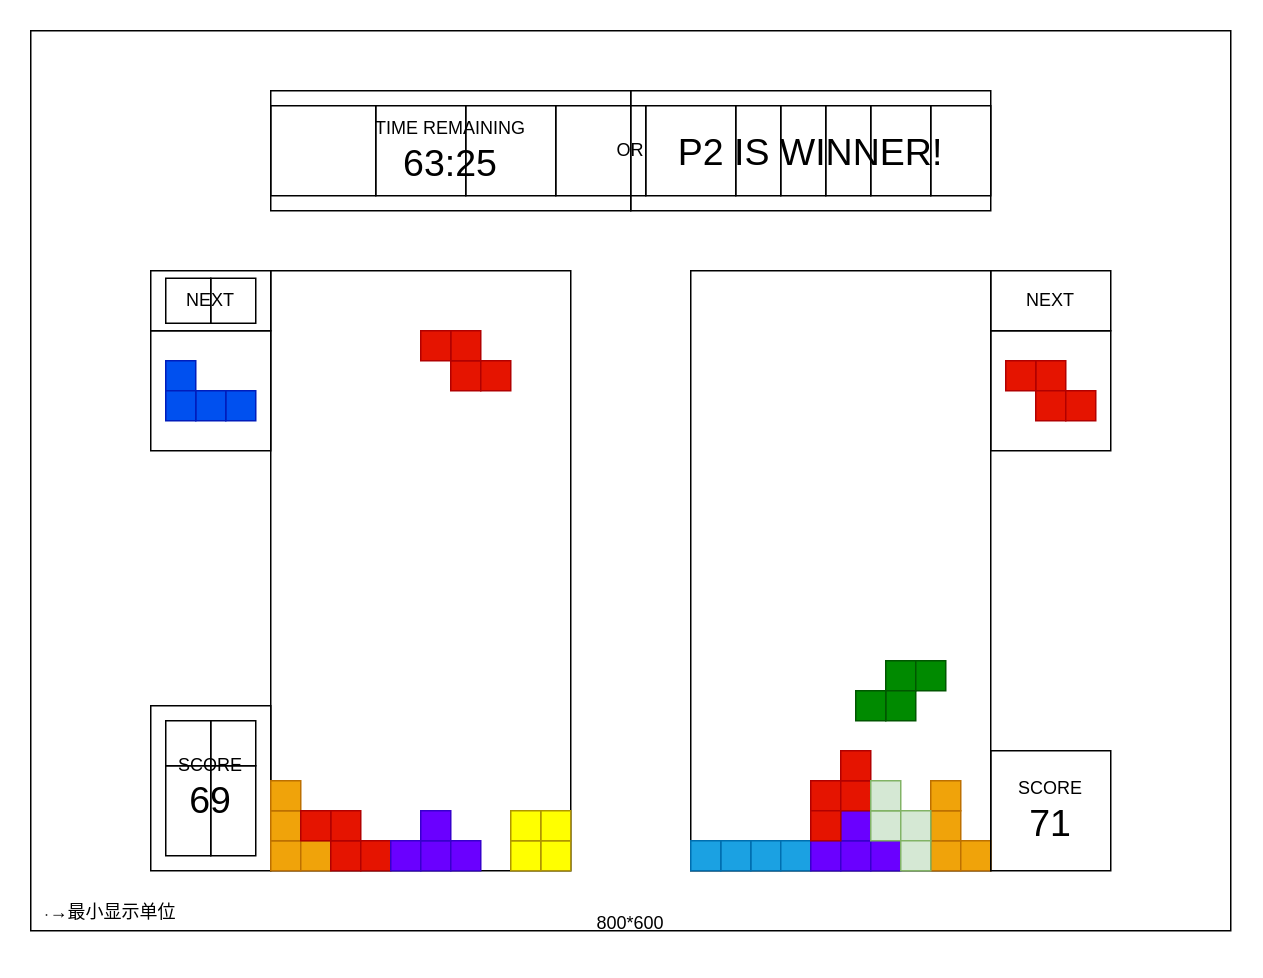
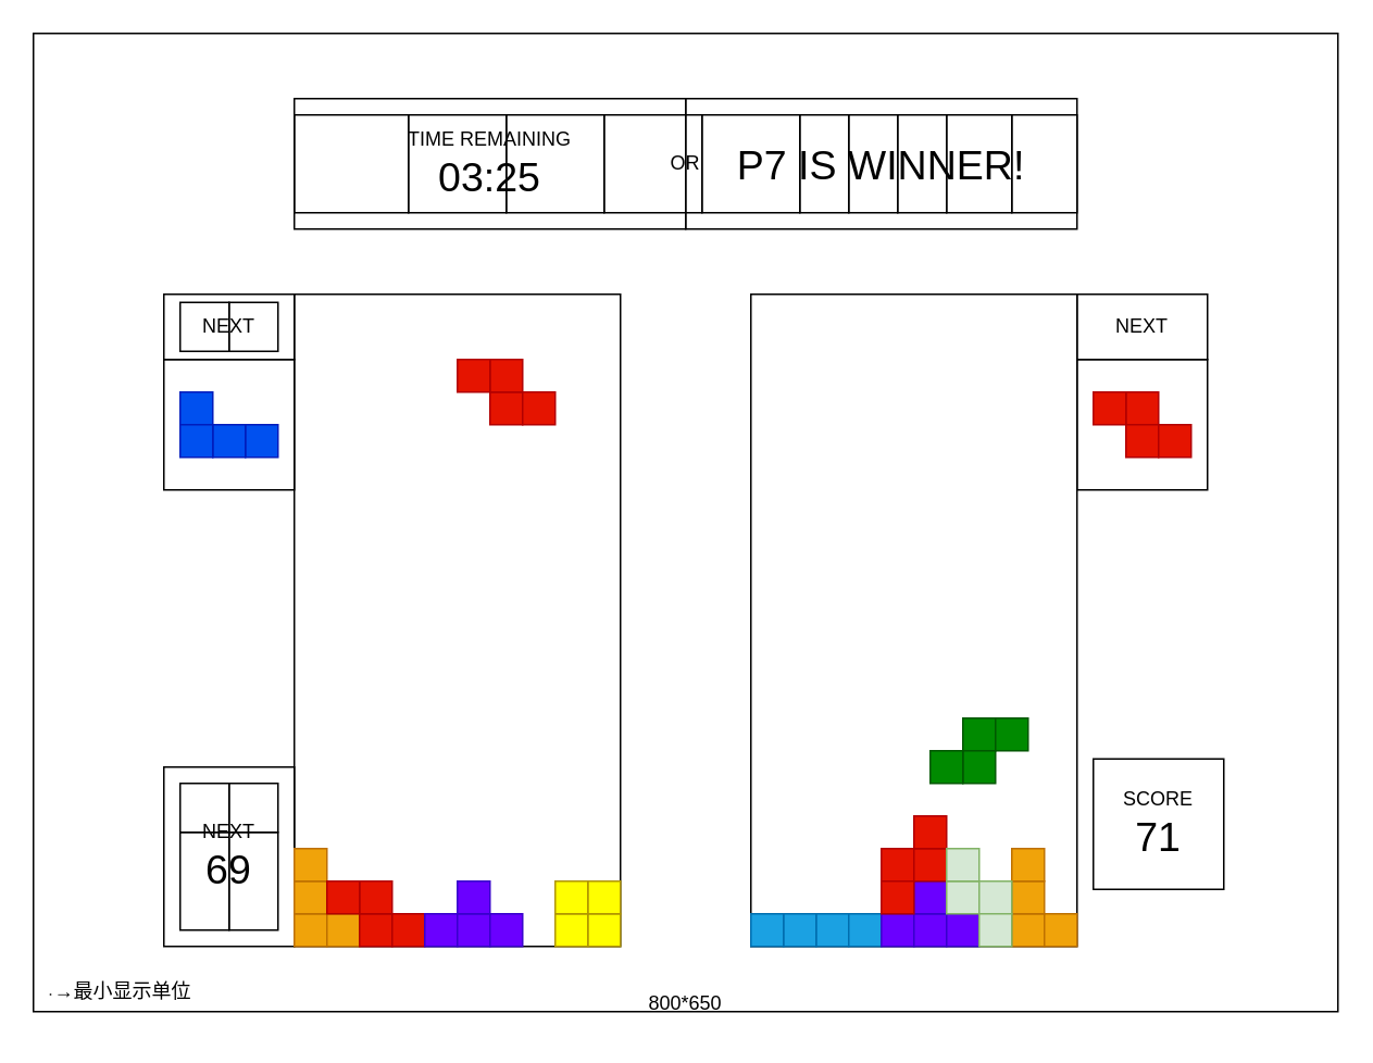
  <mxCell id="0" />
  <mxCell id="1" parent="0" />
  <mxCell id="2" value="" style="rounded=0;whiteSpace=wrap;html=1;fillColor=none;movable=0;resizable=0;rotatable=0;deletable=0;editable=0;connectable=0;" parent="1" vertex="1"><mxGeometry y="20" width="800" height="600" as="geometry" x="20" /></mxCell>
  <mxCell id="3" value="" style="rounded=0;whiteSpace=wrap;html=1;fillColor=none;movable=0;resizable=0;rotatable=0;deletable=0;editable=0;connectable=0;" parent="1" vertex="1"><mxGeometry x="460" y="180" width="200" height="400" as="geometry" /></mxCell>
  <mxCell id="4" value="" style="rounded=0;whiteSpace=wrap;html=1;fillColor=none;movable=0;resizable=0;rotatable=0;deletable=0;editable=0;connectable=0;" parent="1" vertex="1"><mxGeometry x="180" y="180" width="200" height="400" as="geometry" /></mxCell>
- <mxCell id="5" value="800*600" style="text;html=1;strokeColor=none;fillColor=none;align=center;verticalAlign=middle;whiteSpace=wrap;rounded=0;" parent="1" vertex="1"><mxGeometry x="390" y="600" width="60" height="30" as="geometry" /></mxCell>
- <mxCell id="6" value="SCORE&lt;br&gt;&lt;font style=&quot;font-size: 25px;&quot;&gt;69&lt;/font&gt;" style="rounded=0;whiteSpace=wrap;html=1;fillColor=none;movable=1;resizable=1;rotatable=1;deletable=1;editable=1;connectable=1;" parent="1" vertex="1"><mxGeometry x="100" y="470" width="80" height="110" as="geometry" /></mxCell>
+ <mxCell id="5" value="800*650" style="text;html=1;strokeColor=none;fillColor=none;align=center;verticalAlign=middle;whiteSpace=wrap;rounded=0;" parent="1" vertex="1"><mxGeometry x="390" y="600" width="60" height="30" as="geometry" /></mxCell>
+ <mxCell id="6" value="NEXT&lt;br&gt;&lt;font style=&quot;font-size: 25px;&quot;&gt;69&lt;/font&gt;" style="rounded=0;whiteSpace=wrap;html=1;fillColor=none;movable=1;resizable=1;rotatable=1;deletable=1;editable=1;connectable=1;" parent="1" vertex="1"><mxGeometry x="100" y="470" width="80" height="110" as="geometry" /></mxCell>
  <mxCell id="7" value="NEXT" style="rounded=0;whiteSpace=wrap;html=1;fillColor=none;movable=0;resizable=0;rotatable=0;deletable=0;editable=0;connectable=0;" parent="1" vertex="1"><mxGeometry x="100" y="180" width="80" height="40" as="geometry" /></mxCell>
  <mxCell id="8" value="NEXT" style="rounded=0;whiteSpace=wrap;html=1;fillColor=none;movable=0;resizable=0;rotatable=0;deletable=0;editable=0;connectable=0;" parent="1" vertex="1"><mxGeometry x="660" y="180" width="80" height="40" as="geometry" /></mxCell>
- <mxCell id="9" value="TIME REMAINING&lt;br&gt;&lt;font style=&quot;font-size: 25px;&quot;&gt;63:25&lt;/font&gt;" style="rounded=0;whiteSpace=wrap;html=1;fillColor=none;movable=1;resizable=1;rotatable=1;deletable=1;editable=1;connectable=1;" parent="1" vertex="1"><mxGeometry x="180" y="60" width="240" height="80" as="geometry" /></mxCell>
+ <mxCell id="9" value="TIME REMAINING&lt;br&gt;&lt;font style=&quot;font-size: 25px;&quot;&gt;03:25&lt;/font&gt;" style="rounded=0;whiteSpace=wrap;html=1;fillColor=none;movable=1;resizable=1;rotatable=1;deletable=1;editable=1;connectable=1;" parent="1" vertex="1"><mxGeometry x="180" y="60" width="240" height="80" as="geometry" /></mxCell>
  <mxCell id="10" value="" style="rounded=0;whiteSpace=wrap;html=1;fillColor=none;movable=1;resizable=1;rotatable=1;deletable=1;editable=1;connectable=1;" parent="1" vertex="1"><mxGeometry x="660" y="220" width="80" height="80" as="geometry" /></mxCell>
  <mxCell id="11" value="" style="rounded=0;whiteSpace=wrap;html=1;fillColor=none;movable=1;resizable=1;rotatable=1;deletable=1;editable=1;connectable=1;" parent="1" vertex="1"><mxGeometry x="100" y="220" width="80" height="80" as="geometry" /></mxCell>
  <mxCell id="12" value="" style="group" parent="1" vertex="1" connectable="0"><mxGeometry x="180" y="520" width="40" height="60" as="geometry" /></mxCell>
  <mxCell id="13" value="" style="rounded=0;whiteSpace=wrap;html=1;fillColor=#f0a30a;strokeColor=#BD7000;fontColor=#000000;" parent="12" vertex="1"><mxGeometry y="40" width="20" height="20" as="geometry" /></mxCell>
  <mxCell id="14" value="" style="rounded=0;whiteSpace=wrap;html=1;fillColor=#f0a30a;strokeColor=#BD7000;fontColor=#000000;" parent="12" vertex="1"><mxGeometry x="20" y="40" width="20" height="20" as="geometry" /></mxCell>
  <mxCell id="15" value="" style="rounded=0;whiteSpace=wrap;html=1;fillColor=#f0a30a;strokeColor=#BD7000;fontColor=#000000;" parent="12" vertex="1"><mxGeometry y="20" width="20" height="20" as="geometry" /></mxCell>
  <mxCell id="16" value="" style="rounded=0;whiteSpace=wrap;html=1;fillColor=#f0a30a;strokeColor=#BD7000;fontColor=#000000;" parent="12" vertex="1"><mxGeometry width="20" height="20" as="geometry" /></mxCell>
  <mxCell id="17" value="" style="group" parent="1" vertex="1" connectable="0"><mxGeometry x="200" y="540" width="60" height="40" as="geometry" /></mxCell>
  <mxCell id="18" value="" style="rounded=0;whiteSpace=wrap;html=1;fillColor=#e51400;strokeColor=#B20000;fontColor=#ffffff;" parent="17" vertex="1"><mxGeometry x="20" y="20" width="20" height="20" as="geometry" /></mxCell>
  <mxCell id="19" value="" style="rounded=0;whiteSpace=wrap;html=1;fillColor=#e51400;strokeColor=#B20000;fontColor=#ffffff;" parent="17" vertex="1"><mxGeometry x="40" y="20" width="20" height="20" as="geometry" /></mxCell>
  <mxCell id="20" value="" style="rounded=0;whiteSpace=wrap;html=1;fillColor=#e51400;strokeColor=#B20000;fontColor=#ffffff;" parent="17" vertex="1"><mxGeometry x="20" width="20" height="20" as="geometry" /></mxCell>
  <mxCell id="21" value="" style="rounded=0;whiteSpace=wrap;html=1;fillColor=#e51400;strokeColor=#B20000;fontColor=#ffffff;" parent="17" vertex="1"><mxGeometry width="20" height="20" as="geometry" /></mxCell>
  <mxCell id="22" value="" style="group" parent="1" vertex="1" connectable="0"><mxGeometry x="260" y="540" width="60" height="40" as="geometry" /></mxCell>
  <mxCell id="23" value="" style="rounded=0;whiteSpace=wrap;html=1;fillColor=#6a00ff;strokeColor=#3700CC;fontColor=#ffffff;" parent="22" vertex="1"><mxGeometry y="20" width="20" height="20" as="geometry" /></mxCell>
  <mxCell id="24" value="" style="rounded=0;whiteSpace=wrap;html=1;fillColor=#6a00ff;strokeColor=#3700CC;fontColor=#ffffff;" parent="22" vertex="1"><mxGeometry x="20" y="20" width="20" height="20" as="geometry" /></mxCell>
  <mxCell id="25" value="" style="rounded=0;whiteSpace=wrap;html=1;fillColor=#6a00ff;strokeColor=#3700CC;fontColor=#ffffff;" parent="22" vertex="1"><mxGeometry x="40" y="20" width="20" height="20" as="geometry" /></mxCell>
  <mxCell id="26" value="" style="rounded=0;whiteSpace=wrap;html=1;fillColor=#6a00ff;strokeColor=#3700CC;fontColor=#ffffff;" parent="22" vertex="1"><mxGeometry x="20" width="20" height="20" as="geometry" /></mxCell>
  <mxCell id="27" value="" style="group" parent="1" vertex="1" connectable="0"><mxGeometry x="340" y="540" width="40" height="40" as="geometry" /></mxCell>
  <mxCell id="28" value="" style="rounded=0;whiteSpace=wrap;html=1;fillColor=#FFFF00;strokeColor=#B09500;fontColor=#000000;" parent="27" vertex="1"><mxGeometry x="20" y="20" width="20" height="20" as="geometry" /></mxCell>
  <mxCell id="29" value="" style="rounded=0;whiteSpace=wrap;html=1;fillColor=#FFFF00;strokeColor=#B09500;fontColor=#000000;" parent="27" vertex="1"><mxGeometry y="20" width="20" height="20" as="geometry" /></mxCell>
  <mxCell id="30" value="" style="rounded=0;whiteSpace=wrap;html=1;fillColor=#FFFF00;strokeColor=#B09500;fontColor=#000000;" parent="27" vertex="1"><mxGeometry x="20" width="20" height="20" as="geometry" /></mxCell>
  <mxCell id="31" value="" style="rounded=0;whiteSpace=wrap;html=1;fillColor=#FFFF00;strokeColor=#B09500;fontColor=#000000;" parent="27" vertex="1"><mxGeometry width="20" height="20" as="geometry" /></mxCell>
  <mxCell id="32" value="" style="group;rotation=-90;" parent="1" vertex="1" connectable="0"><mxGeometry x="120" y="230" width="40" height="60" as="geometry" /></mxCell>
  <mxCell id="33" value="" style="rounded=0;whiteSpace=wrap;html=1;fillColor=#0050ef;strokeColor=#001DBC;fontColor=#ffffff;rotation=-90;" parent="32" vertex="1"><mxGeometry x="30" y="30" width="20" height="20" as="geometry" /></mxCell>
  <mxCell id="34" value="" style="rounded=0;whiteSpace=wrap;html=1;fillColor=#0050ef;strokeColor=#001DBC;fontColor=#ffffff;rotation=-90;" parent="32" vertex="1"><mxGeometry x="-10" y="10" width="20" height="20" as="geometry" /></mxCell>
  <mxCell id="35" value="" style="rounded=0;whiteSpace=wrap;html=1;fillColor=#0050ef;strokeColor=#001DBC;fontColor=#ffffff;rotation=-90;" parent="32" vertex="1"><mxGeometry x="10" y="30" width="20" height="20" as="geometry" /></mxCell>
  <mxCell id="36" value="" style="rounded=0;whiteSpace=wrap;html=1;fillColor=#0050ef;strokeColor=#001DBC;fontColor=#ffffff;rotation=-90;" parent="32" vertex="1"><mxGeometry x="-10" y="30" width="20" height="20" as="geometry" /></mxCell>
  <mxCell id="37" value="" style="group" parent="1" vertex="1" connectable="0"><mxGeometry x="460" y="560" width="80" height="20" as="geometry" /></mxCell>
  <mxCell id="38" value="" style="rounded=0;whiteSpace=wrap;html=1;fillColor=#1ba1e2;strokeColor=#006EAF;fontColor=#ffffff;" parent="37" vertex="1"><mxGeometry x="40" width="20" height="20" as="geometry" /></mxCell>
  <mxCell id="39" value="" style="rounded=0;whiteSpace=wrap;html=1;fillColor=#1ba1e2;strokeColor=#006EAF;fontColor=#ffffff;" parent="37" vertex="1"><mxGeometry x="60" width="20" height="20" as="geometry" /></mxCell>
  <mxCell id="40" value="" style="rounded=0;whiteSpace=wrap;html=1;fillColor=#1ba1e2;strokeColor=#006EAF;fontColor=#ffffff;" parent="37" vertex="1"><mxGeometry x="20" width="20" height="20" as="geometry" /></mxCell>
  <mxCell id="41" value="" style="rounded=0;whiteSpace=wrap;html=1;fillColor=#1ba1e2;strokeColor=#006EAF;fontColor=#ffffff;" parent="37" vertex="1"><mxGeometry width="20" height="20" as="geometry" /></mxCell>
  <mxCell id="42" value="" style="group" parent="1" vertex="1" connectable="0"><mxGeometry x="540" y="540" width="60" height="40" as="geometry" /></mxCell>
  <mxCell id="43" value="" style="rounded=0;whiteSpace=wrap;html=1;fillColor=#6a00ff;strokeColor=#3700CC;fontColor=#ffffff;" parent="42" vertex="1"><mxGeometry y="20" width="20" height="20" as="geometry" /></mxCell>
  <mxCell id="44" value="" style="rounded=0;whiteSpace=wrap;html=1;fillColor=#6a00ff;strokeColor=#3700CC;fontColor=#ffffff;" parent="42" vertex="1"><mxGeometry x="20" y="20" width="20" height="20" as="geometry" /></mxCell>
  <mxCell id="45" value="" style="rounded=0;whiteSpace=wrap;html=1;fillColor=#6a00ff;strokeColor=#3700CC;fontColor=#ffffff;" parent="42" vertex="1"><mxGeometry x="40" y="20" width="20" height="20" as="geometry" /></mxCell>
  <mxCell id="46" value="" style="rounded=0;whiteSpace=wrap;html=1;fillColor=#6a00ff;strokeColor=#3700CC;fontColor=#ffffff;" parent="42" vertex="1"><mxGeometry x="20" width="20" height="20" as="geometry" /></mxCell>
  <mxCell id="47" value="" style="group;rotation=90;" parent="1" vertex="1" connectable="0"><mxGeometry x="530" y="510" width="60" height="40" as="geometry" /></mxCell>
  <mxCell id="48" value="" style="rounded=0;whiteSpace=wrap;html=1;fillColor=#e51400;strokeColor=#B20000;fontColor=#ffffff;rotation=90;" parent="47" vertex="1"><mxGeometry x="10" y="10" width="20" height="20" as="geometry" /></mxCell>
  <mxCell id="49" value="" style="rounded=0;whiteSpace=wrap;html=1;fillColor=#e51400;strokeColor=#B20000;fontColor=#ffffff;rotation=90;" parent="47" vertex="1"><mxGeometry x="10" y="30" width="20" height="20" as="geometry" /></mxCell>
  <mxCell id="50" value="" style="rounded=0;whiteSpace=wrap;html=1;fillColor=#e51400;strokeColor=#B20000;fontColor=#ffffff;rotation=90;" parent="47" vertex="1"><mxGeometry x="30" y="10" width="20" height="20" as="geometry" /></mxCell>
  <mxCell id="51" value="" style="rounded=0;whiteSpace=wrap;html=1;fillColor=#e51400;strokeColor=#B20000;fontColor=#ffffff;rotation=90;" parent="47" vertex="1"><mxGeometry x="30" y="-10" width="20" height="20" as="geometry" /></mxCell>
  <mxCell id="52" value="" style="group" parent="1" vertex="1" connectable="0"><mxGeometry x="620" y="520" width="40" height="60" as="geometry" /></mxCell>
  <mxCell id="53" value="" style="rounded=0;whiteSpace=wrap;html=1;fillColor=#f0a30a;strokeColor=#BD7000;fontColor=#000000;" parent="52" vertex="1"><mxGeometry y="40" width="20" height="20" as="geometry" /></mxCell>
  <mxCell id="54" value="" style="rounded=0;whiteSpace=wrap;html=1;fillColor=#f0a30a;strokeColor=#BD7000;fontColor=#000000;" parent="52" vertex="1"><mxGeometry x="20" y="40" width="20" height="20" as="geometry" /></mxCell>
  <mxCell id="55" value="" style="rounded=0;whiteSpace=wrap;html=1;fillColor=#f0a30a;strokeColor=#BD7000;fontColor=#000000;" parent="52" vertex="1"><mxGeometry y="20" width="20" height="20" as="geometry" /></mxCell>
  <mxCell id="56" value="" style="rounded=0;whiteSpace=wrap;html=1;fillColor=#f0a30a;strokeColor=#BD7000;fontColor=#000000;" parent="52" vertex="1"><mxGeometry width="20" height="20" as="geometry" /></mxCell>
  <mxCell id="57" value="" style="group;rotation=-180;" parent="1" vertex="1" connectable="0"><mxGeometry x="570" y="440" width="60" height="40" as="geometry" /></mxCell>
  <mxCell id="58" value="" style="rounded=0;whiteSpace=wrap;html=1;fillColor=#008a00;strokeColor=#005700;fontColor=#ffffff;rotation=-180;" parent="57" vertex="1"><mxGeometry x="20" width="20" height="20" as="geometry" /></mxCell>
  <mxCell id="59" value="" style="rounded=0;whiteSpace=wrap;html=1;fillColor=#008a00;strokeColor=#005700;fontColor=#ffffff;rotation=-180;" parent="57" vertex="1"><mxGeometry x="40" width="20" height="20" as="geometry" /></mxCell>
  <mxCell id="60" value="" style="rounded=0;whiteSpace=wrap;html=1;fillColor=#008a00;strokeColor=#005700;fontColor=#ffffff;rotation=-180;" parent="57" vertex="1"><mxGeometry x="20" y="20" width="20" height="20" as="geometry" /></mxCell>
  <mxCell id="61" value="" style="rounded=0;whiteSpace=wrap;html=1;fillColor=#008a00;strokeColor=#005700;fontColor=#ffffff;rotation=-180;" parent="57" vertex="1"><mxGeometry y="20" width="20" height="20" as="geometry" /></mxCell>
- <mxCell id="62" value="SCORE&lt;br&gt;&lt;span style=&quot;font-size: 25px;&quot;&gt;71&lt;/span&gt;" style="rounded=0;whiteSpace=wrap;html=1;fillColor=none;movable=0;resizable=0;rotatable=0;deletable=0;editable=0;connectable=0;" parent="1" vertex="1"><mxGeometry x="660" y="500" width="80" height="80" as="geometry" /></mxCell>
- <mxCell id="63" value="&lt;font style=&quot;font-size: 25px;&quot;&gt;P2 IS WINNER!&lt;/font&gt;" style="rounded=0;whiteSpace=wrap;html=1;fillColor=none;movable=1;resizable=1;rotatable=1;deletable=1;editable=1;connectable=1;" parent="1" vertex="1"><mxGeometry x="420" y="60" width="240" height="80" as="geometry" /></mxCell>
+ <mxCell id="62" value="SCORE&lt;br&gt;&lt;span style=&quot;font-size: 25px;&quot;&gt;71&lt;/span&gt;" style="rounded=0;whiteSpace=wrap;html=1;fillColor=none;movable=0;resizable=0;rotatable=0;deletable=0;editable=0;connectable=0;" parent="1" vertex="1"><mxGeometry x="670" y="465" width="80" height="80" as="geometry" /></mxCell>
+ <mxCell id="63" value="&lt;font style=&quot;font-size: 25px;&quot;&gt;P7 IS WINNER!&lt;/font&gt;" style="rounded=0;whiteSpace=wrap;html=1;fillColor=none;movable=1;resizable=1;rotatable=1;deletable=1;editable=1;connectable=1;" parent="1" vertex="1"><mxGeometry x="420" y="60" width="240" height="80" as="geometry" /></mxCell>
  <mxCell id="64" value="OR" style="text;html=1;strokeColor=none;fillColor=none;align=center;verticalAlign=middle;whiteSpace=wrap;rounded=0;" parent="1" vertex="1"><mxGeometry x="390" y="85" width="60" height="30" as="geometry" /></mxCell>
  <mxCell id="65" value="" style="group" parent="1" vertex="1" connectable="0"><mxGeometry x="280" y="220" width="60" height="40" as="geometry" /></mxCell>
  <mxCell id="66" value="" style="rounded=0;whiteSpace=wrap;html=1;fillColor=#e51400;strokeColor=#B20000;fontColor=#ffffff;" parent="65" vertex="1"><mxGeometry x="20" y="20" width="20" height="20" as="geometry" /></mxCell>
  <mxCell id="67" value="" style="rounded=0;whiteSpace=wrap;html=1;fillColor=#e51400;strokeColor=#B20000;fontColor=#ffffff;" parent="65" vertex="1"><mxGeometry x="40" y="20" width="20" height="20" as="geometry" /></mxCell>
  <mxCell id="68" value="" style="rounded=0;whiteSpace=wrap;html=1;fillColor=#e51400;strokeColor=#B20000;fontColor=#ffffff;" parent="65" vertex="1"><mxGeometry x="20" width="20" height="20" as="geometry" /></mxCell>
  <mxCell id="69" value="" style="rounded=0;whiteSpace=wrap;html=1;fillColor=#e51400;strokeColor=#B20000;fontColor=#ffffff;" parent="65" vertex="1"><mxGeometry width="20" height="20" as="geometry" /></mxCell>
  <mxCell id="70" value="" style="rounded=0;whiteSpace=wrap;html=1;strokeColor=none;fillColor=#000000;" parent="1" vertex="1"><mxGeometry x="30" y="609" width="1" height="1" as="geometry" /></mxCell>
  <mxCell id="71" value="→最小显示单位" style="text;html=1;strokeColor=none;fillColor=none;align=center;verticalAlign=middle;whiteSpace=wrap;rounded=0;" parent="1" vertex="1"><mxGeometry x="25" y="592.5" width="100" height="30" as="geometry" /></mxCell>
  <mxCell id="72" value="" style="group;rotation=90;" parent="1" vertex="1" connectable="0"><mxGeometry x="570" y="530" width="60" height="40" as="geometry" /></mxCell>
  <mxCell id="73" value="" style="rounded=0;whiteSpace=wrap;html=1;fillColor=#d5e8d4;strokeColor=#82b366;rotation=90;" parent="72" vertex="1"><mxGeometry x="10" y="10" width="20" height="20" as="geometry" /></mxCell>
  <mxCell id="74" value="" style="rounded=0;whiteSpace=wrap;html=1;fillColor=#d5e8d4;strokeColor=#82b366;rotation=90;" parent="72" vertex="1"><mxGeometry x="10" y="-10" width="20" height="20" as="geometry" /></mxCell>
  <mxCell id="75" value="" style="rounded=0;whiteSpace=wrap;html=1;fillColor=#d5e8d4;strokeColor=#82b366;rotation=90;" parent="72" vertex="1"><mxGeometry x="30" y="10" width="20" height="20" as="geometry" /></mxCell>
  <mxCell id="76" value="" style="rounded=0;whiteSpace=wrap;html=1;fillColor=#d5e8d4;strokeColor=#82b366;rotation=90;" parent="72" vertex="1"><mxGeometry x="30" y="30" width="20" height="20" as="geometry" /></mxCell>
  <mxCell id="77" value="" style="group;rotation=-180;" parent="1" vertex="1" connectable="0"><mxGeometry x="670" y="240" width="60" height="40" as="geometry" /></mxCell>
  <mxCell id="78" value="" style="rounded=0;whiteSpace=wrap;html=1;fillColor=#e51400;strokeColor=#B20000;fontColor=#ffffff;rotation=-180;" parent="77" vertex="1"><mxGeometry x="20" width="20" height="20" as="geometry" /></mxCell>
  <mxCell id="79" value="" style="rounded=0;whiteSpace=wrap;html=1;fillColor=#e51400;strokeColor=#B20000;fontColor=#ffffff;rotation=-180;" parent="77" vertex="1"><mxGeometry width="20" height="20" as="geometry" /></mxCell>
  <mxCell id="80" value="" style="rounded=0;whiteSpace=wrap;html=1;fillColor=#e51400;strokeColor=#B20000;fontColor=#ffffff;rotation=-180;" parent="77" vertex="1"><mxGeometry x="20" y="20" width="20" height="20" as="geometry" /></mxCell>
  <mxCell id="81" value="" style="rounded=0;whiteSpace=wrap;html=1;fillColor=#e51400;strokeColor=#B20000;fontColor=#ffffff;rotation=-180;" parent="77" vertex="1"><mxGeometry x="40" y="20" width="20" height="20" as="geometry" /></mxCell>
  <mxCell id="82" value="" style="rounded=0;whiteSpace=wrap;html=1;fillColor=none;" parent="1" vertex="1"><mxGeometry x="110" y="510" width="30" height="60" as="geometry" /></mxCell>
  <mxCell id="83" value="" style="rounded=0;whiteSpace=wrap;html=1;fillColor=none;" parent="1" vertex="1"><mxGeometry x="140" y="510" width="30" height="60" as="geometry" /></mxCell>
  <mxCell id="84" value="" style="rounded=0;whiteSpace=wrap;html=1;fillColor=none;" parent="1" vertex="1"><mxGeometry x="140" y="480" width="30" height="30" as="geometry" /></mxCell>
  <mxCell id="85" value="" style="rounded=0;whiteSpace=wrap;html=1;fillColor=none;" parent="1" vertex="1"><mxGeometry x="110" y="480" width="30" height="30" as="geometry" /></mxCell>
  <mxCell id="86" value="" style="rounded=0;whiteSpace=wrap;html=1;fillColor=none;" parent="1" vertex="1"><mxGeometry x="180" y="70" width="70" height="60" as="geometry" /></mxCell>
  <mxCell id="87" value="" style="rounded=0;whiteSpace=wrap;html=1;fillColor=none;" parent="1" vertex="1"><mxGeometry x="250" y="70" width="60" height="60" as="geometry" /></mxCell>
  <mxCell id="88" value="" style="rounded=0;whiteSpace=wrap;html=1;fillColor=none;" parent="1" vertex="1"><mxGeometry x="310" y="70" width="60" height="60" as="geometry" /></mxCell>
  <mxCell id="89" value="" style="rounded=0;whiteSpace=wrap;html=1;fillColor=none;" parent="1" vertex="1"><mxGeometry x="370" y="70" width="60" height="60" as="geometry" /></mxCell>
  <mxCell id="90" value="" style="rounded=0;whiteSpace=wrap;html=1;fillColor=none;" parent="1" vertex="1"><mxGeometry x="430" y="70" width="60" height="60" as="geometry" /></mxCell>
  <mxCell id="91" value="" style="rounded=0;whiteSpace=wrap;html=1;fillColor=none;" parent="1" vertex="1"><mxGeometry x="490" y="70" width="30" height="60" as="geometry" /></mxCell>
  <mxCell id="92" value="" style="rounded=0;whiteSpace=wrap;html=1;fillColor=none;" parent="1" vertex="1"><mxGeometry x="520" y="70" width="30" height="60" as="geometry" /></mxCell>
  <mxCell id="93" value="" style="rounded=0;whiteSpace=wrap;html=1;fillColor=none;" parent="1" vertex="1"><mxGeometry x="550" y="70" width="30" height="60" as="geometry" /></mxCell>
  <mxCell id="94" value="" style="rounded=0;whiteSpace=wrap;html=1;fillColor=none;" parent="1" vertex="1"><mxGeometry x="580" y="70" width="40" height="60" as="geometry" /></mxCell>
  <mxCell id="95" value="" style="rounded=0;whiteSpace=wrap;html=1;fillColor=none;" parent="1" vertex="1"><mxGeometry x="620" y="70" width="40" height="60" as="geometry" /></mxCell>
  <mxCell id="96" value="" style="rounded=0;whiteSpace=wrap;html=1;fillColor=none;" vertex="1" parent="1"><mxGeometry x="110" y="185" width="30" height="30" as="geometry" /></mxCell>
  <mxCell id="97" value="" style="rounded=0;whiteSpace=wrap;html=1;fillColor=none;" vertex="1" parent="1"><mxGeometry x="140" y="185" width="30" height="30" as="geometry" /></mxCell>
